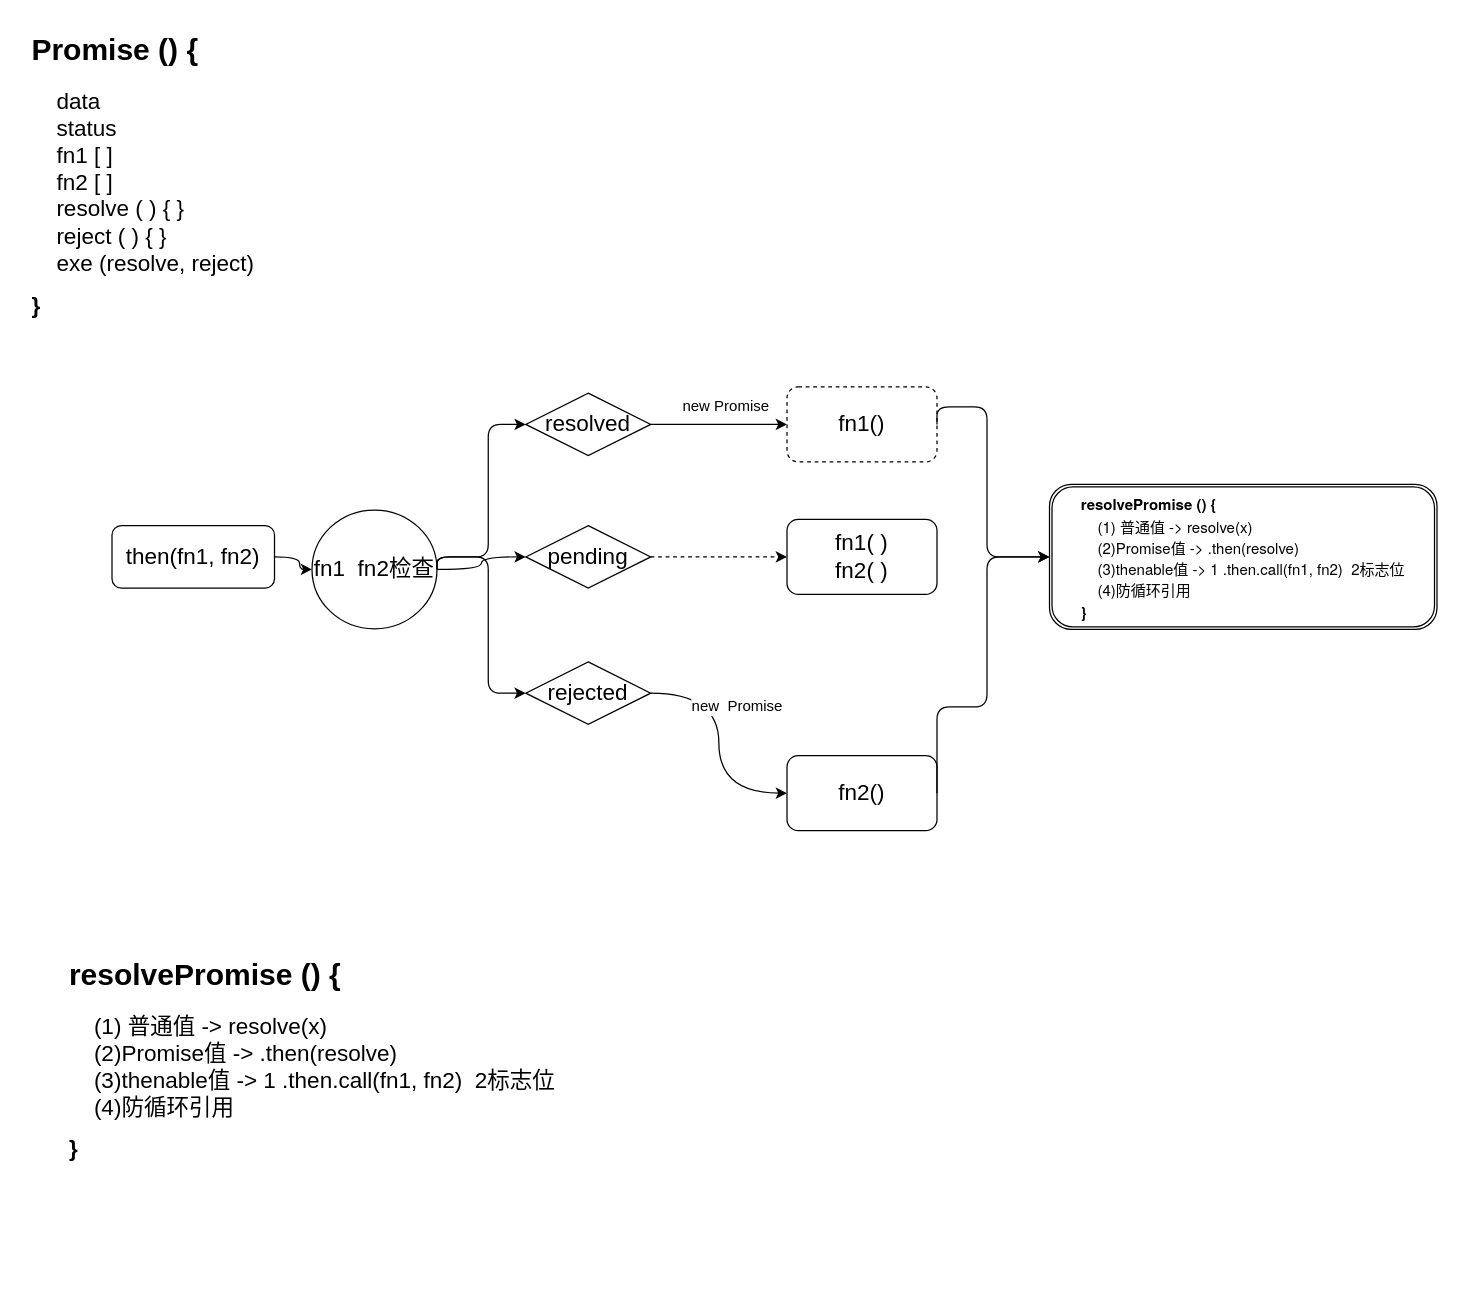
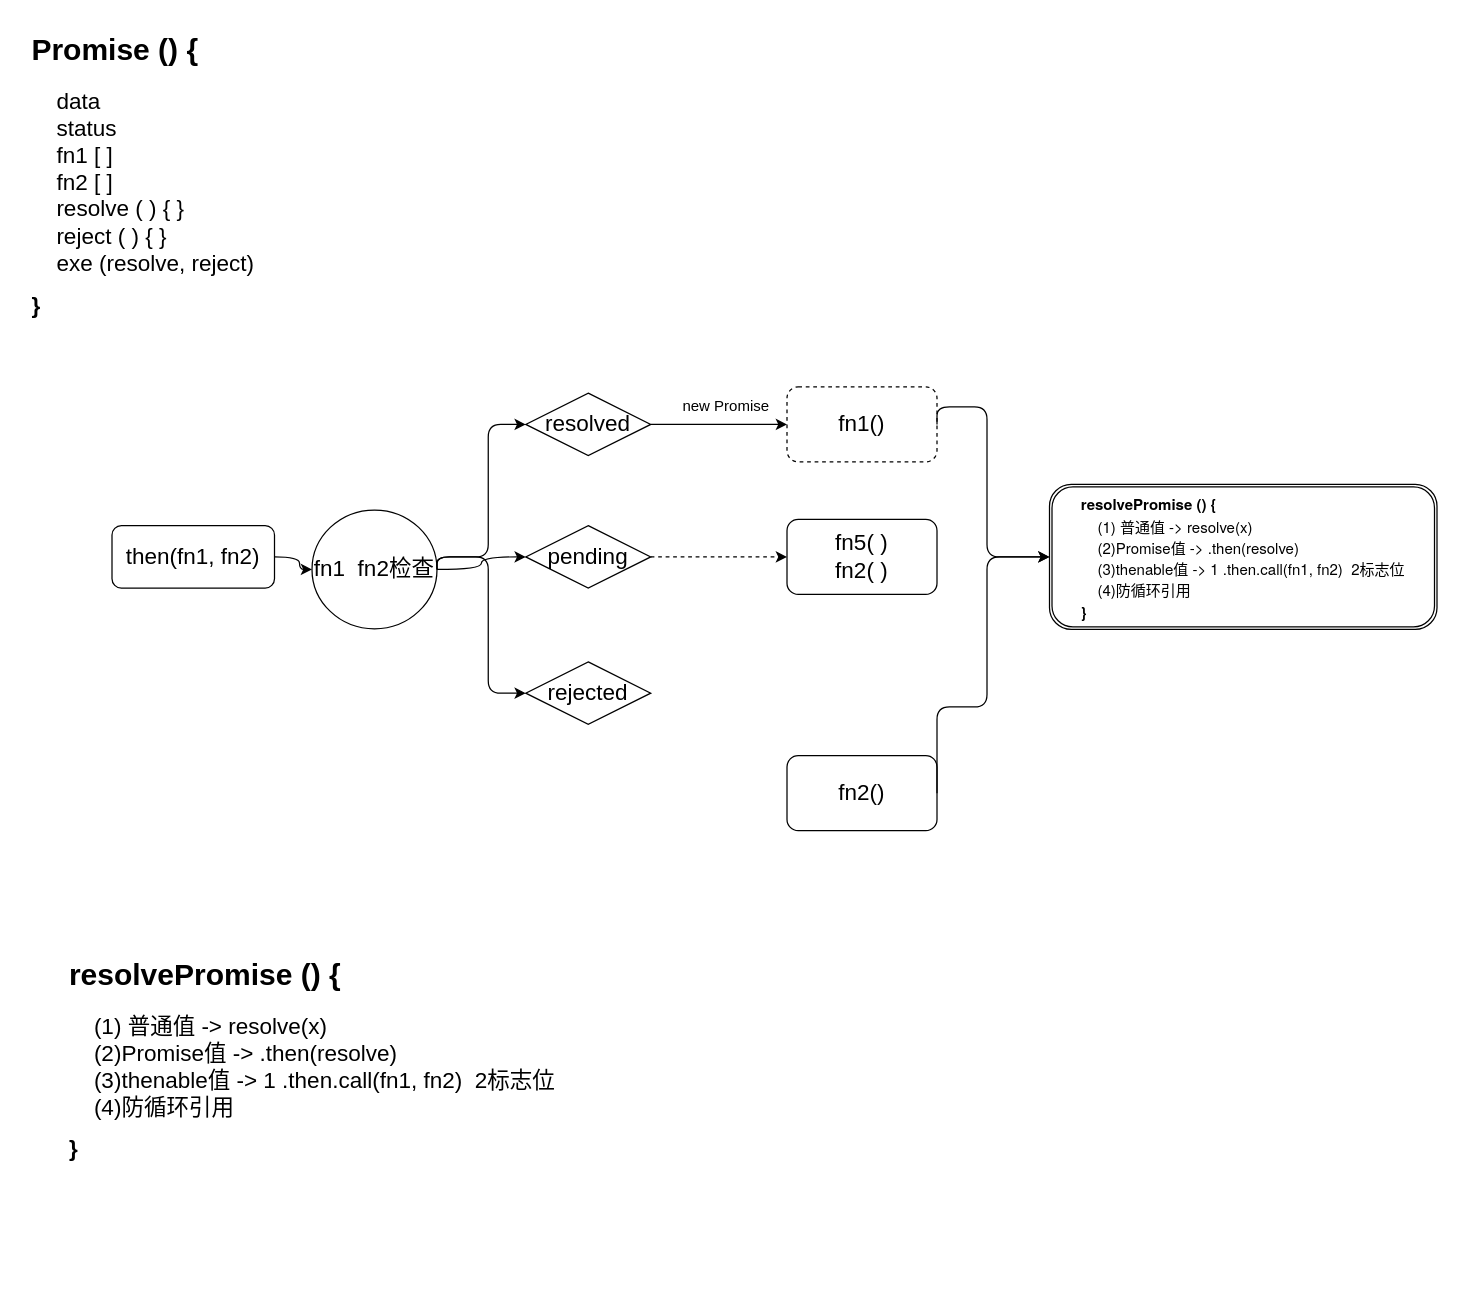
  <mxCell id="0" />
  <mxCell id="1" parent="0" />
  <mxCell id="2" value="&lt;h1&gt;Promise () {&lt;/h1&gt;&lt;div&gt;&lt;span style=&quot;font-weight: normal&quot;&gt;&lt;font style=&quot;font-size: 18px&quot;&gt;&amp;nbsp; &amp;nbsp; data&lt;/font&gt;&lt;/span&gt;&lt;/div&gt;&lt;div&gt;&lt;span style=&quot;font-weight: normal&quot;&gt;&lt;font style=&quot;font-size: 18px&quot;&gt;&amp;nbsp; &amp;nbsp; status&lt;/font&gt;&lt;/span&gt;&lt;/div&gt;&lt;div&gt;&lt;span style=&quot;font-weight: normal&quot;&gt;&lt;font style=&quot;font-size: 18px&quot;&gt;&amp;nbsp; &amp;nbsp; fn1 [ ]&lt;/font&gt;&lt;/span&gt;&lt;/div&gt;&lt;div&gt;&lt;span style=&quot;font-weight: normal&quot;&gt;&lt;font style=&quot;font-size: 18px&quot;&gt;&amp;nbsp; &amp;nbsp; fn2 [ ]&lt;/font&gt;&lt;/span&gt;&lt;/div&gt;&lt;div&gt;&lt;span style=&quot;font-weight: normal&quot;&gt;&lt;font style=&quot;font-size: 18px&quot;&gt;&amp;nbsp; &amp;nbsp; resolve ( ) { }&lt;/font&gt;&lt;/span&gt;&lt;/div&gt;&lt;div&gt;&lt;span style=&quot;font-weight: normal&quot;&gt;&lt;font style=&quot;font-size: 18px&quot;&gt;&amp;nbsp; &amp;nbsp; reject ( ) { }&lt;/font&gt;&lt;/span&gt;&lt;/div&gt;&lt;div&gt;&lt;span style=&quot;font-weight: normal&quot;&gt;&lt;font style=&quot;font-size: 18px&quot;&gt;&amp;nbsp; &amp;nbsp; exe (resolve, reject)&lt;/font&gt;&lt;/span&gt;&lt;/div&gt;&lt;h1 style=&quot;font-size: 18px&quot;&gt;}&lt;/h1&gt;" style="text;html=1;strokeColor=none;fillColor=none;spacing=5;spacingTop=-20;whiteSpace=wrap;overflow=hidden;rounded=0;" parent="1" vertex="1"><mxGeometry x="20" y="20" width="350" height="250" as="geometry" /></mxCell>
  <mxCell id="3" value="" style="edgeStyle=orthogonalEdgeStyle;curved=1;orthogonalLoop=1;jettySize=auto;html=1;" parent="1" source="4" target="14" edge="1"><mxGeometry relative="1" as="geometry" /></mxCell>
  <mxCell id="4" value="&lt;font style=&quot;font-size: 18px&quot;&gt;then(fn1, fn2)&lt;/font&gt;" style="rounded=1;whiteSpace=wrap;html=1;" parent="1" vertex="1"><mxGeometry x="89" y="420" width="130" height="50" as="geometry" /></mxCell>
  <mxCell id="5" value="" style="edgeStyle=orthogonalEdgeStyle;curved=1;orthogonalLoop=1;jettySize=auto;html=1;" parent="1" source="7" target="15" edge="1"><mxGeometry relative="1" as="geometry" /></mxCell>
  <mxCell id="6" value="new Promise" style="text;html=1;resizable=0;points=[];align=center;verticalAlign=middle;labelBackgroundColor=#ffffff;" parent="5" vertex="1" connectable="0"><mxGeometry x="-0.3" y="-2" relative="1" as="geometry"><mxPoint x="21" y="-17" as="offset" /></mxGeometry></mxCell>
  <mxCell id="7" value="&lt;font style=&quot;font-size: 18px&quot;&gt;resolved&lt;/font&gt;" style="rhombus;whiteSpace=wrap;html=1;" parent="1" vertex="1"><mxGeometry x="420" y="314" width="100" height="50" as="geometry" /></mxCell>
- <mxCell id="8" value="" style="edgeStyle=orthogonalEdgeStyle;curved=1;orthogonalLoop=1;jettySize=auto;html=1;entryX=0;entryY=0.5;entryDx=0;entryDy=0;" parent="1" source="10" target="16" edge="1"><mxGeometry relative="1" as="geometry"><mxPoint x="600" y="554" as="targetPoint" /></mxGeometry></mxCell>
- <mxCell id="9" value="new&amp;nbsp; Promise" style="text;html=1;resizable=0;points=[];align=center;verticalAlign=middle;labelBackgroundColor=#ffffff;" parent="8" vertex="1" connectable="0"><mxGeometry x="-0.171" y="2" relative="1" as="geometry"><mxPoint x="12" y="-13" as="offset" /></mxGeometry></mxCell>
  <mxCell id="10" value="&lt;font style=&quot;font-size: 18px&quot;&gt;rejected&lt;/font&gt;" style="rhombus;whiteSpace=wrap;html=1;" parent="1" vertex="1"><mxGeometry x="420" y="529" width="100" height="50" as="geometry" /></mxCell>
  <mxCell id="11" value="" style="edgeStyle=orthogonalEdgeStyle;curved=1;orthogonalLoop=1;jettySize=auto;html=1;entryX=0;entryY=0.5;entryDx=0;entryDy=0;dashed=1;" parent="1" source="12" target="17" edge="1"><mxGeometry relative="1" as="geometry"><mxPoint x="600" y="445" as="targetPoint" /></mxGeometry></mxCell>
  <mxCell id="12" value="&lt;font style=&quot;font-size: 18px&quot;&gt;pending&lt;/font&gt;" style="rhombus;whiteSpace=wrap;html=1;" parent="1" vertex="1"><mxGeometry x="420" y="420" width="100" height="50" as="geometry" /></mxCell>
  <mxCell id="13" value="" style="edgeStyle=orthogonalEdgeStyle;curved=1;orthogonalLoop=1;jettySize=auto;html=1;" parent="1" source="14" target="12" edge="1"><mxGeometry relative="1" as="geometry" /></mxCell>
  <mxCell id="14" value="&lt;font style=&quot;font-size: 18px&quot;&gt;fn1&amp;nbsp; fn2检查&lt;/font&gt;" style="ellipse;whiteSpace=wrap;html=1;" parent="1" vertex="1"><mxGeometry x="249" y="407.5" width="100" height="95" as="geometry" /></mxCell>
  <mxCell id="15" value="&lt;font style=&quot;font-size: 18px&quot;&gt;fn1()&lt;/font&gt;" style="rounded=1;whiteSpace=wrap;html=1;dashed=1;" parent="1" vertex="1"><mxGeometry x="629" y="309" width="120" height="60" as="geometry" /></mxCell>
  <mxCell id="16" value="&lt;font style=&quot;font-size: 18px&quot;&gt;fn2()&lt;/font&gt;" style="rounded=1;whiteSpace=wrap;html=1;" parent="1" vertex="1"><mxGeometry x="629" y="604" width="120" height="60" as="geometry" /></mxCell>
- <mxCell id="17" value="&lt;font style=&quot;font-size: 18px&quot;&gt;fn1( )&lt;br&gt;fn2( )&lt;/font&gt;" style="rounded=1;whiteSpace=wrap;html=1;" parent="1" vertex="1"><mxGeometry x="629" y="415" width="120" height="60" as="geometry" /></mxCell>
+ <mxCell id="17" value="&lt;font style=&quot;font-size: 18px&quot;&gt;fn5( )&lt;br&gt;fn2( )&lt;/font&gt;" style="rounded=1;whiteSpace=wrap;html=1;" parent="1" vertex="1"><mxGeometry x="629" y="415" width="120" height="60" as="geometry" /></mxCell>
  <mxCell id="18" value="&lt;h1&gt;resolvePromise () {&lt;/h1&gt;&lt;div&gt;&lt;span style=&quot;font-weight: normal&quot;&gt;&lt;font style=&quot;font-size: 18px&quot;&gt;&amp;nbsp; &amp;nbsp; (1) 普通值 -&amp;gt; resolve(x)&lt;/font&gt;&lt;/span&gt;&lt;/div&gt;&lt;div&gt;&lt;span style=&quot;font-weight: normal&quot;&gt;&lt;font style=&quot;font-size: 18px&quot;&gt;&amp;nbsp; &amp;nbsp; (2)Promise值 -&amp;gt; .then(resolve)&lt;/font&gt;&lt;/span&gt;&lt;/div&gt;&lt;div&gt;&lt;span style=&quot;font-weight: normal&quot;&gt;&lt;font style=&quot;font-size: 18px&quot;&gt;&amp;nbsp; &amp;nbsp; (3)thenable值 -&amp;gt; 1 .then.call(fn1, fn2)&amp;nbsp; 2标志位&lt;/font&gt;&lt;/span&gt;&lt;/div&gt;&lt;div&gt;&lt;span style=&quot;font-weight: normal&quot;&gt;&lt;font style=&quot;font-size: 18px&quot;&gt;&amp;nbsp; &amp;nbsp; (4)防循环引用&amp;nbsp;&lt;/font&gt;&lt;/span&gt;&lt;/div&gt;&lt;h1 style=&quot;font-size: 18px&quot;&gt;}&lt;/h1&gt;" style="text;html=1;strokeColor=none;fillColor=none;spacing=5;spacingTop=-20;whiteSpace=wrap;overflow=hidden;rounded=0;" parent="1" vertex="1"><mxGeometry x="50" y="760" width="430" height="250" as="geometry" /></mxCell>
  <mxCell id="19" value="" style="edgeStyle=segmentEdgeStyle;endArrow=classic;html=1;exitX=1;exitY=0.5;exitDx=0;exitDy=0;entryX=0;entryY=0.5;entryDx=0;entryDy=0;" parent="1" source="14" target="10" edge="1"><mxGeometry width="50" height="50" relative="1" as="geometry"><mxPoint x="260" y="620" as="sourcePoint" /><mxPoint x="310" y="570" as="targetPoint" /><Array as="points"><mxPoint x="390" y="445" /><mxPoint x="390" y="554" /></Array></mxGeometry></mxCell>
  <mxCell id="20" value="&lt;h1 style=&quot;text-align: left ; white-space: normal ; font-size: 18px&quot;&gt;&lt;p class=&quot;p1&quot; style=&quot;margin: 0px ; font-weight: 400 ; font-stretch: normal ; font-size: 12px ; line-height: normal ; font-family: &amp;#34;helvetica neue&amp;#34;&quot;&gt;&lt;b&gt;resolvePromise () {&lt;/b&gt;&lt;/p&gt;&lt;p class=&quot;p1&quot; style=&quot;margin: 0px ; font-weight: 400 ; font-stretch: normal ; font-size: 12px ; line-height: normal ; font-family: &amp;#34;helvetica neue&amp;#34;&quot;&gt;&amp;nbsp; &amp;nbsp; (1) 普通值 -&amp;gt; resolve(x)&lt;/p&gt;&lt;p class=&quot;p1&quot; style=&quot;margin: 0px ; font-weight: 400 ; font-stretch: normal ; font-size: 12px ; line-height: normal ; font-family: &amp;#34;helvetica neue&amp;#34;&quot;&gt;&amp;nbsp; &amp;nbsp; (2)Promise值 -&amp;gt; .then(resolve)&lt;/p&gt;&lt;p class=&quot;p1&quot; style=&quot;margin: 0px ; font-weight: 400 ; font-stretch: normal ; font-size: 12px ; line-height: normal ; font-family: &amp;#34;helvetica neue&amp;#34;&quot;&gt;&amp;nbsp; &amp;nbsp; (3)thenable值 -&amp;gt; 1 .then.call(fn1, fn2)&amp;nbsp; 2标志位&lt;/p&gt;&lt;p class=&quot;p1&quot; style=&quot;margin: 0px ; font-weight: 400 ; font-stretch: normal ; font-size: 12px ; line-height: normal ; font-family: &amp;#34;helvetica neue&amp;#34;&quot;&gt;&amp;nbsp; &amp;nbsp; (4)防循环引用&amp;nbsp;&lt;/p&gt;&lt;p class=&quot;p1&quot; style=&quot;margin: 0px ; font-weight: 400 ; font-stretch: normal ; font-size: 12px ; line-height: normal ; font-family: &amp;#34;helvetica neue&amp;#34;&quot;&gt;&lt;b&gt;}&lt;/b&gt;&lt;/p&gt;&lt;/h1&gt;" style="shape=ext;double=1;rounded=1;whiteSpace=wrap;html=1;" parent="1" vertex="1"><mxGeometry x="839" y="387" width="310" height="116" as="geometry" /></mxCell>
  <mxCell id="21" value="" style="edgeStyle=segmentEdgeStyle;endArrow=classic;html=1;exitX=1;exitY=0.5;exitDx=0;exitDy=0;entryX=0;entryY=0.5;entryDx=0;entryDy=0;" parent="1" source="15" target="20" edge="1"><mxGeometry width="50" height="50" relative="1" as="geometry"><mxPoint x="829" y="360" as="sourcePoint" /><mxPoint x="879" y="310" as="targetPoint" /><Array as="points"><mxPoint x="789" y="325" /><mxPoint x="789" y="445" /></Array></mxGeometry></mxCell>
  <mxCell id="22" value="" style="edgeStyle=segmentEdgeStyle;endArrow=classic;html=1;exitX=1;exitY=0.5;exitDx=0;exitDy=0;entryX=0;entryY=0.5;entryDx=0;entryDy=0;" parent="1" source="16" target="20" edge="1"><mxGeometry width="50" height="50" relative="1" as="geometry"><mxPoint x="819" y="600" as="sourcePoint" /><mxPoint x="869" y="550" as="targetPoint" /><Array as="points"><mxPoint x="789" y="565" /><mxPoint x="789" y="445" /></Array></mxGeometry></mxCell>
  <mxCell id="23" value="" style="edgeStyle=segmentEdgeStyle;endArrow=classic;html=1;exitX=1;exitY=0.5;exitDx=0;exitDy=0;entryX=0;entryY=0.5;entryDx=0;entryDy=0;" parent="1" source="14" target="7" edge="1"><mxGeometry width="50" height="50" relative="1" as="geometry"><mxPoint x="363" y="486" as="sourcePoint" /><mxPoint x="414" y="606" as="targetPoint" /><Array as="points"><mxPoint x="390" y="445" /><mxPoint x="390" y="339" /></Array></mxGeometry></mxCell>
